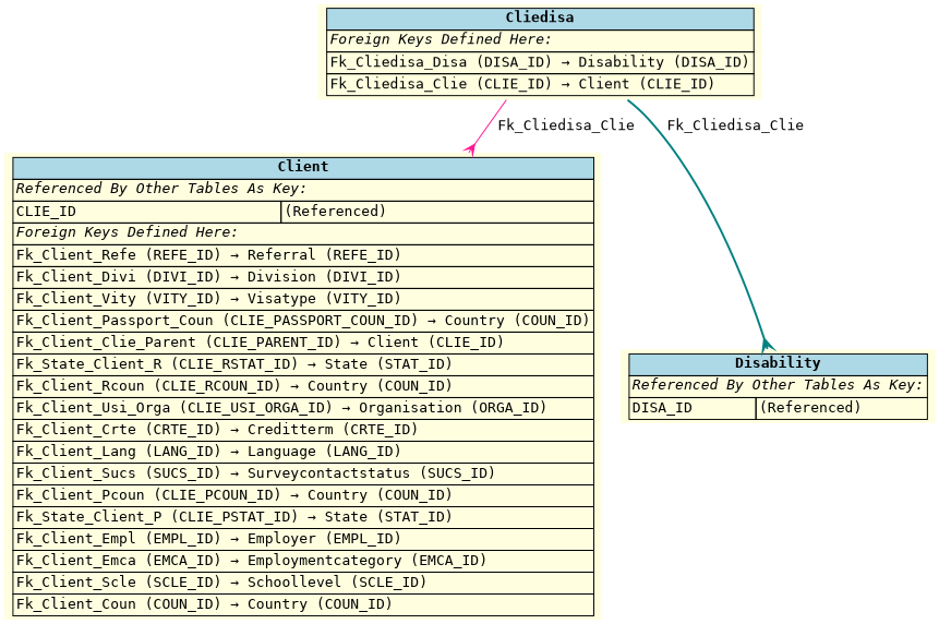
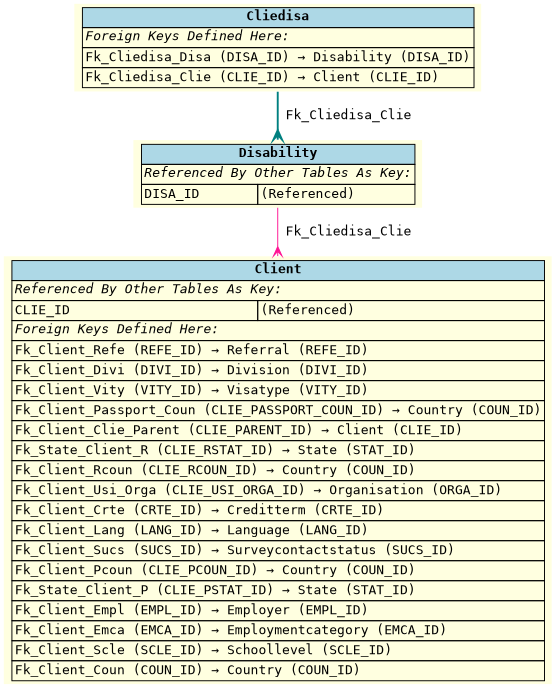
  digraph {
    fontname="DejaVu Sans Mono"
    rankdir=TB
    node [fillcolor=lightyellow fontname="DejaVu Sans Mono" shape=plaintext style=filled]
    edge [arrowhead=crow arrowtail=none dir=both fontname="DejaVu Sans Mono" labelfontsize=10]
    n1 [label=<     <TABLE BORDER="0" CELLBORDER="1" CELLSPACING="0" BGCOLOR="lightyellow">       <TR><TD COLSPAN="2" BGCOLOR="lightblue"><B>Cliedisa</B></TD></TR>       <TR><TD COLSPAN="2" ALIGN="LEFT"><I>Foreign Keys Defined Here:</I></TD></TR>       <TR><TD ALIGN="LEFT" COLSPAN="2">Fk_Cliedisa_Disa (DISA_ID) &rarr; Disability (DISA_ID)</TD></TR>       <TR><TD ALIGN="LEFT" COLSPAN="2">Fk_Cliedisa_Clie (CLIE_ID) &rarr; Client (CLIE_ID)</TD></TR>     </TABLE>     >]
    n2 [label=<     <TABLE BORDER="0" CELLBORDER="1" CELLSPACING="0" BGCOLOR="lightyellow">       <TR><TD COLSPAN="2" BGCOLOR="lightblue"><B>Client</B></TD></TR>       <TR><TD COLSPAN="2" ALIGN="LEFT"><I>Referenced By Other Tables As Key:</I></TD></TR>       <TR><TD ALIGN="LEFT">CLIE_ID</TD><TD ALIGN="LEFT">(Referenced)</TD></TR>       <TR><TD COLSPAN="2" ALIGN="LEFT"><I>Foreign Keys Defined Here:</I></TD></TR>       <TR><TD ALIGN="LEFT" COLSPAN="2">Fk_Client_Refe (REFE_ID) &rarr; Referral (REFE_ID)</TD></TR>       <TR><TD ALIGN="LEFT" COLSPAN="2">Fk_Client_Divi (DIVI_ID) &rarr; Division (DIVI_ID)</TD></TR>       <TR><TD ALIGN="LEFT" COLSPAN="2">Fk_Client_Vity (VITY_ID) &rarr; Visatype (VITY_ID)</TD></TR>       <TR><TD ALIGN="LEFT" COLSPAN="2">Fk_Client_Passport_Coun (CLIE_PASSPORT_COUN_ID) &rarr; Country (COUN_ID)</TD></TR>       <TR><TD ALIGN="LEFT" COLSPAN="2">Fk_Client_Clie_Parent (CLIE_PARENT_ID) &rarr; Client (CLIE_ID)</TD></TR>       <TR><TD ALIGN="LEFT" COLSPAN="2">Fk_State_Client_R (CLIE_RSTAT_ID) &rarr; State (STAT_ID)</TD></TR>       <TR><TD ALIGN="LEFT" COLSPAN="2">Fk_Client_Rcoun (CLIE_RCOUN_ID) &rarr; Country (COUN_ID)</TD></TR>       <TR><TD ALIGN="LEFT" COLSPAN="2">Fk_Client_Usi_Orga (CLIE_USI_ORGA_ID) &rarr; Organisation (ORGA_ID)</TD></TR>       <TR><TD ALIGN="LEFT" COLSPAN="2">Fk_Client_Crte (CRTE_ID) &rarr; Creditterm (CRTE_ID)</TD></TR>       <TR><TD ALIGN="LEFT" COLSPAN="2">Fk_Client_Lang (LANG_ID) &rarr; Language (LANG_ID)</TD></TR>       <TR><TD ALIGN="LEFT" COLSPAN="2">Fk_Client_Sucs (SUCS_ID) &rarr; Surveycontactstatus (SUCS_ID)</TD></TR>       <TR><TD ALIGN="LEFT" COLSPAN="2">Fk_Client_Pcoun (CLIE_PCOUN_ID) &rarr; Country (COUN_ID)</TD></TR>       <TR><TD ALIGN="LEFT" COLSPAN="2">Fk_State_Client_P (CLIE_PSTAT_ID) &rarr; State (STAT_ID)</TD></TR>       <TR><TD ALIGN="LEFT" COLSPAN="2">Fk_Client_Empl (EMPL_ID) &rarr; Employer (EMPL_ID)</TD></TR>       <TR><TD ALIGN="LEFT" COLSPAN="2">Fk_Client_Emca (EMCA_ID) &rarr; Employmentcategory (EMCA_ID)</TD></TR>       <TR><TD ALIGN="LEFT" COLSPAN="2">Fk_Client_Scle (SCLE_ID) &rarr; Schoollevel (SCLE_ID)</TD></TR>       <TR><TD ALIGN="LEFT" COLSPAN="2">Fk_Client_Coun (COUN_ID) &rarr; Country (COUN_ID)</TD></TR>     </TABLE>     >]
    n3 [label=<     <TABLE BORDER="0" CELLBORDER="1" CELLSPACING="0" BGCOLOR="lightyellow">       <TR><TD COLSPAN="2" BGCOLOR="lightblue"><B>Disability</B></TD></TR>       <TR><TD COLSPAN="2" ALIGN="LEFT"><I>Referenced By Other Tables As Key:</I></TD></TR>       <TR><TD ALIGN="LEFT">DISA_ID</TD><TD ALIGN="LEFT">(Referenced)</TD></TR>     </TABLE>     >]
-   n1 -> n2 [color=deeppink label=" Fk_Cliedisa_Clie " style=solid]
+   n3 -> n2 [color=deeppink label=" Fk_Cliedisa_Clie " style=solid]
    n1 -> n3 [color=teal label=" Fk_Cliedisa_Clie " style=bold]
  }
